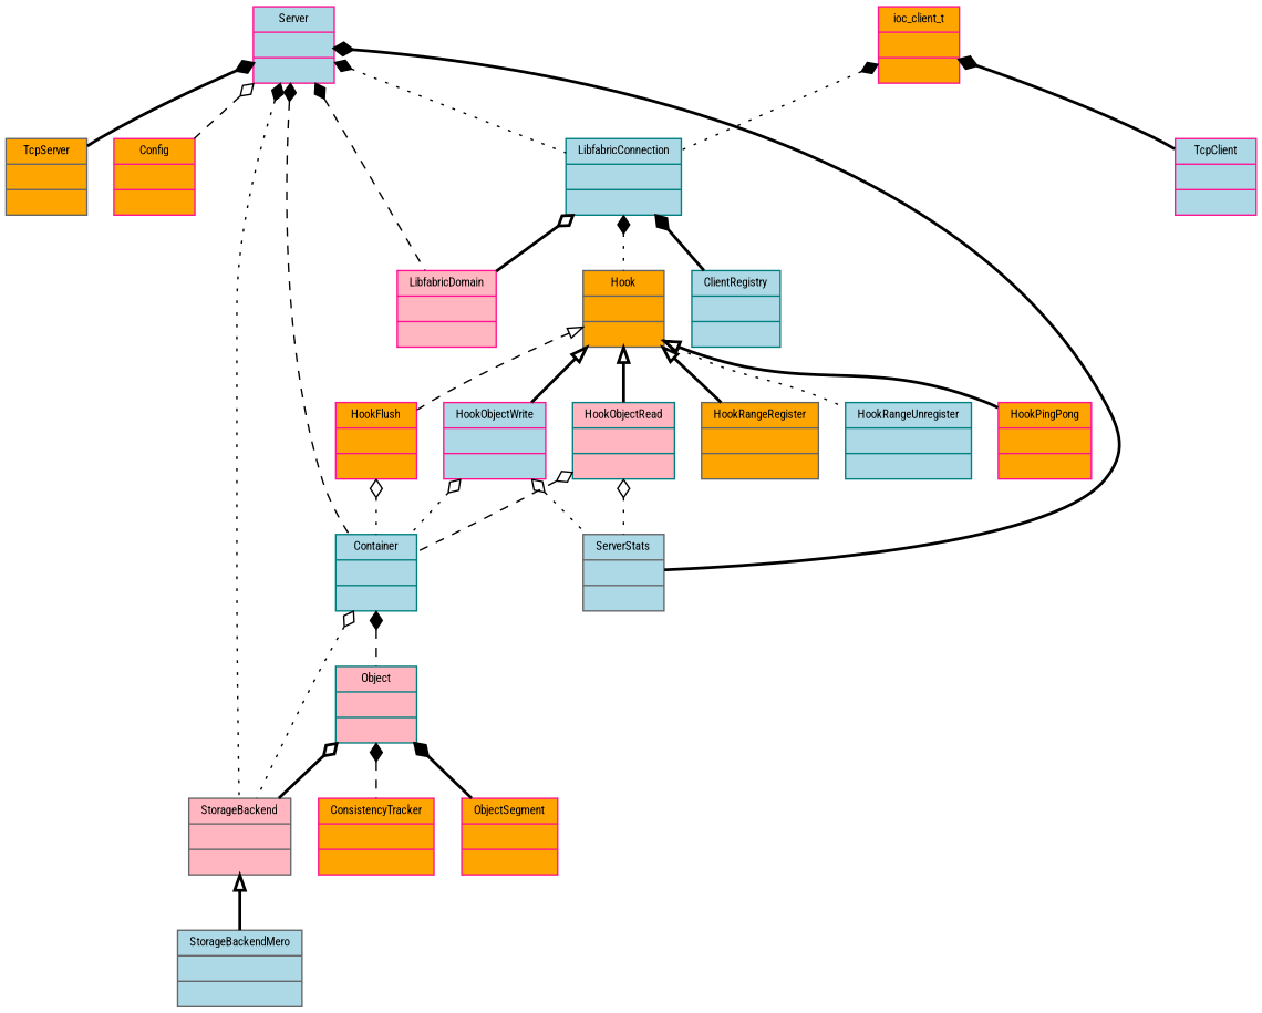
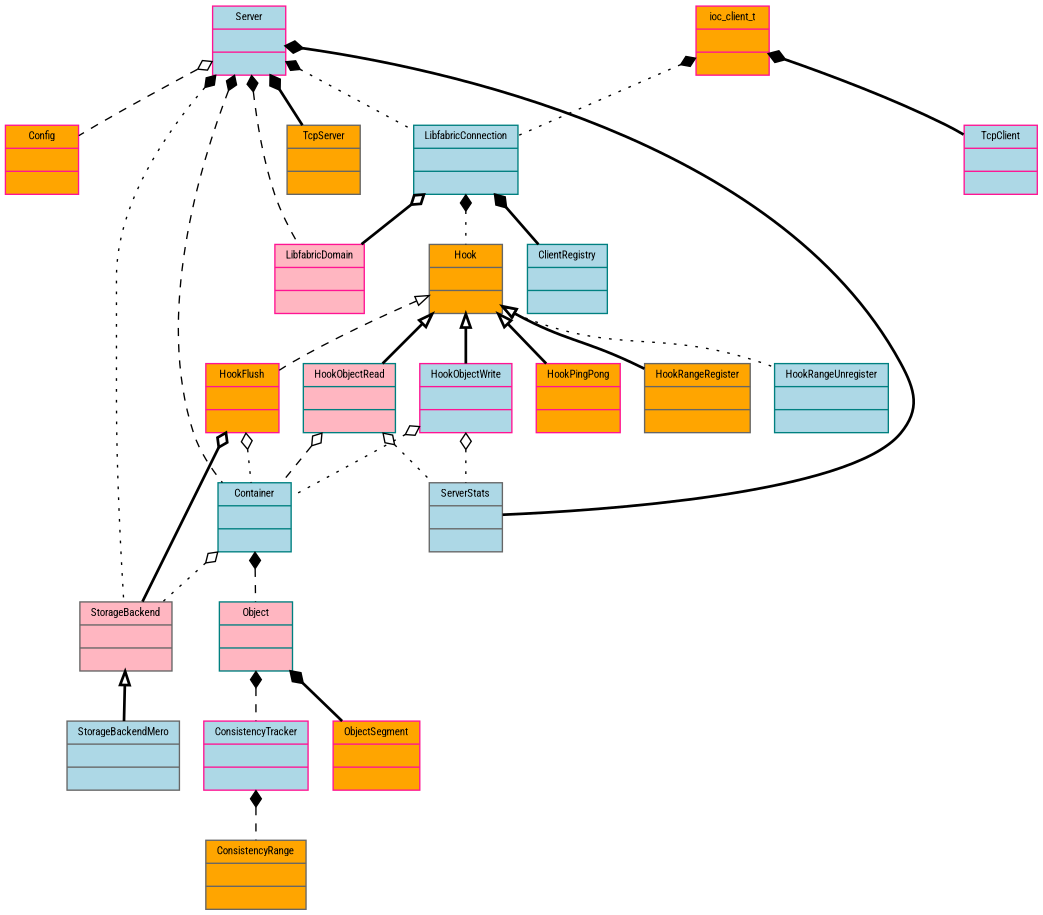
  digraph {
    fontname="Roboto Condensed"
    fontsize=8
    node [color=deeppink fillcolor=lightblue fontname="Roboto Condensed" fontsize=8 shape=record style=filled]
    edge [arrowtail=diamond dir=back fontname="Roboto Condensed" style=bold]
    n1 [label="{Server|\l|\l}"]
    n2 [color=teal label="{Container|\l|\l}"]
    n3 [color=gray40 fillcolor=lightpink label="{StorageBackend|\l|\l}"]
    n4 [color=teal label="{LibfabricConnection|\l|\l}"]
    n5 [fillcolor=lightpink label="{LibfabricDomain|\l|\l}"]
    n6 [color=gray40 fillcolor=orange label="{TcpServer|\l|\l}"]
    n7 [fillcolor=orange label="{Config|\l|\l}"]
    n8 [color=gray40 label="{ServerStats|\l|\l}"]
    n9 [color=teal fillcolor=lightpink label="{Object|\l|\l}"]
    n10 [color=gray40 label="{StorageBackendMero|\l|\l}"]
    n11 [color=gray40 fillcolor=orange label="{Hook|\l|\l}"]
    n12 [color=teal label="{ClientRegistry|\l|\l}"]
-   n13 [fillcolor=orange label="{ConsistencyTracker|\l|\l}"]
+   n13 [label="{ConsistencyTracker|\l|\l}"]
    n14 [fillcolor=orange label="{ObjectSegment|\l|\l}"]
+   n15 [color=gray40 fillcolor=orange label="{ConsistencyRange|\l|\l}"]
    n16 [label="{HookObjectWrite|\l|\l}"]
    n17 [color=teal fillcolor=lightpink label="{HookObjectRead|\l|\l}"]
    n18 [color=gray40 fillcolor=orange label="{HookRangeRegister|\l|\l}"]
    n19 [color=teal label="{HookRangeUnregister|\l|\l}"]
    n20 [fillcolor=orange label="{HookFlush|\l|\l}"]
    n21 [fillcolor=orange label="{HookPingPong|\l|\l}"]
    n22 [label="{TcpClient|\l|\l}"]
    n23 [fillcolor=orange label="{ioc_client_t|\l|\l}"]
    n1 -> n2 [style=dashed]
    n1 -> n3 [style=dotted]
    n1 -> n4 [style=dotted]
    n1 -> n5 [style=dashed]
    n1 -> n6
    n1 -> n7 [arrowtail=odiamond style=dashed]
    n1 -> n8
    n2 -> n3 [arrowtail=odiamond style=dotted]
    n2 -> n9 [style=dashed]
    n3 -> n10 [arrowtail=empty]
    n4 -> n5 [arrowtail=odiamond]
    n4 -> n11 [style=dotted]
    n4 -> n12
-   n9 -> n3 [arrowtail=odiamond]
+   n20 -> n3 [arrowtail=odiamond]
    n9 -> n13 [style=dashed]
    n9 -> n14
    n11 -> n16 [arrowtail=empty]
    n11 -> n17 [arrowtail=empty]
    n11 -> n18 [arrowtail=empty]
    n11 -> n19 [arrowtail=empty style=dotted]
    n11 -> n20 [arrowtail=empty style=dashed]
    n11 -> n21 [arrowtail=empty]
+   n13 -> n15 [style=dashed]
    n16 -> n2 [arrowtail=odiamond style=dotted]
    n16 -> n8 [arrowtail=odiamond style=dotted]
    n17 -> n2 [arrowtail=odiamond style=dashed]
    n17 -> n8 [arrowtail=odiamond style=dotted]
    n20 -> n2 [arrowtail=odiamond style=dotted]
    n23 -> n4 [style=dotted]
    n23 -> n22
  }
